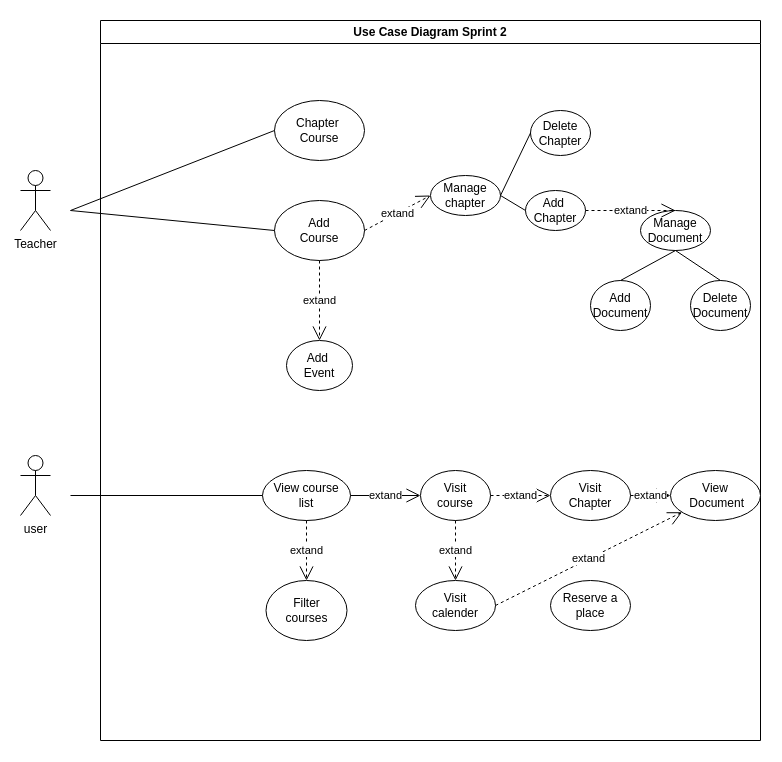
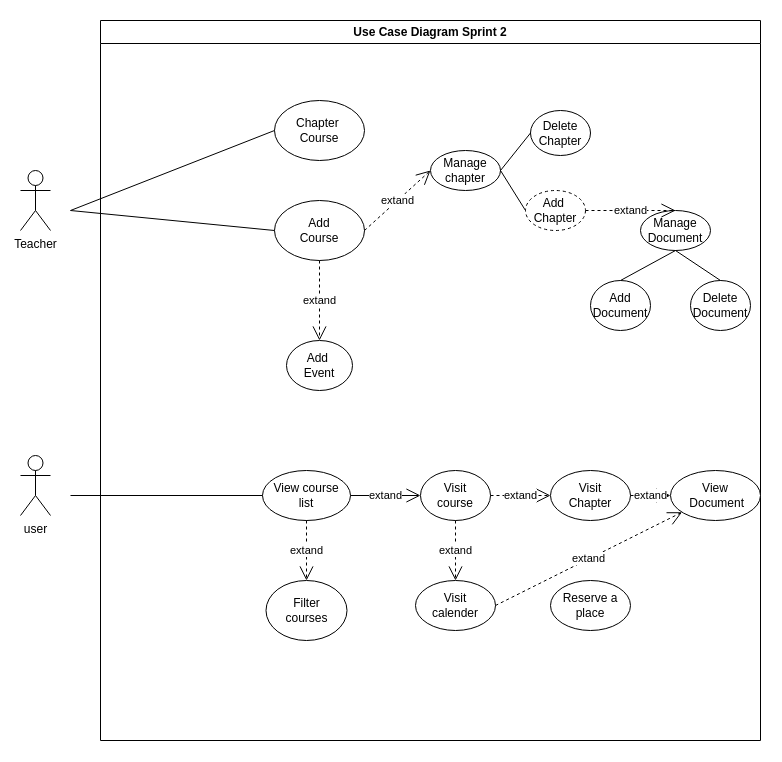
  <mxCell id="0" />
  <mxCell id="1" parent="0" />
  <mxCell id="2" value="Use Case Diagram Sprint 2" style="swimlane;whiteSpace=wrap;html=1;" vertex="1" parent="1"><mxGeometry x="100" y="20" width="660" height="720" as="geometry" /></mxCell>
  <mxCell id="3" value="Chapter&amp;nbsp;&lt;div&gt;Course&lt;/div&gt;" style="ellipse;whiteSpace=wrap;html=1;" vertex="1" parent="2"><mxGeometry x="174" y="80" width="90" height="60" as="geometry" /></mxCell>
  <mxCell id="4" value="Add&lt;div&gt;Course&lt;/div&gt;" style="ellipse;whiteSpace=wrap;html=1;" vertex="1" parent="2"><mxGeometry x="174" y="180" width="90" height="60" as="geometry" /></mxCell>
- <mxCell id="5" value="Add&amp;nbsp;&lt;div&gt;Chapter&lt;/div&gt;" style="ellipse;whiteSpace=wrap;html=1;" vertex="1" parent="2"><mxGeometry x="425" y="170" width="60" height="40" as="geometry" /></mxCell>
+ <mxCell id="5" value="Add&amp;nbsp;&lt;div&gt;Chapter&lt;/div&gt;" style="ellipse;whiteSpace=wrap;html=1;dashed=1;" vertex="1" parent="2"><mxGeometry x="425" y="170" width="60" height="40" as="geometry" /></mxCell>
  <mxCell id="6" value="&lt;div&gt;Manage&lt;/div&gt;&lt;div&gt;Document&lt;/div&gt;" style="ellipse;whiteSpace=wrap;html=1;" vertex="1" parent="2"><mxGeometry x="540" y="190" width="70" height="40" as="geometry" /></mxCell>
  <mxCell id="7" value="extand" style="endArrow=open;endSize=12;dashed=1;html=1;rounded=0;exitX=1;exitY=0.5;exitDx=0;exitDy=0;entryX=0.5;entryY=0;entryDx=0;entryDy=0;" edge="1" parent="2" source="5" target="6"><mxGeometry width="160" relative="1" as="geometry"><mxPoint x="420" y="220" as="sourcePoint" /><mxPoint x="486" y="220" as="targetPoint" /></mxGeometry></mxCell>
- <mxCell id="8" value="Manage&lt;div&gt;chapter&lt;/div&gt;" style="ellipse;whiteSpace=wrap;html=1;" vertex="1" parent="2"><mxGeometry x="330" y="155" width="70" height="40" as="geometry" /></mxCell>
+ <mxCell id="8" value="Manage&lt;div&gt;chapter&lt;/div&gt;" style="ellipse;whiteSpace=wrap;html=1;" vertex="1" parent="2"><mxGeometry x="330" y="130" width="70" height="40" as="geometry" /></mxCell>
  <mxCell id="9" value="Delete&lt;div&gt;Chapter&lt;/div&gt;" style="ellipse;whiteSpace=wrap;html=1;" vertex="1" parent="2"><mxGeometry x="430" y="90" width="60" height="45" as="geometry" /></mxCell>
  <mxCell id="10" value="extand" style="endArrow=open;endSize=12;dashed=1;html=1;rounded=0;exitX=1;exitY=0.5;exitDx=0;exitDy=0;entryX=0;entryY=0.5;entryDx=0;entryDy=0;" edge="1" parent="2" source="4" target="8"><mxGeometry width="160" relative="1" as="geometry"><mxPoint x="380" y="200" as="sourcePoint" /><mxPoint x="390" y="270" as="targetPoint" /></mxGeometry></mxCell>
  <mxCell id="11" value="" style="endArrow=none;html=1;rounded=0;exitX=1;exitY=0.5;exitDx=0;exitDy=0;entryX=0;entryY=0.5;entryDx=0;entryDy=0;" edge="1" parent="2" source="8" target="5"><mxGeometry width="50" height="50" relative="1" as="geometry"><mxPoint x="330" y="330" as="sourcePoint" /><mxPoint x="380" y="280" as="targetPoint" /></mxGeometry></mxCell>
  <mxCell id="12" value="" style="endArrow=none;html=1;rounded=0;exitX=1;exitY=0.5;exitDx=0;exitDy=0;entryX=0;entryY=0.5;entryDx=0;entryDy=0;" edge="1" parent="2" source="8" target="9"><mxGeometry width="50" height="50" relative="1" as="geometry"><mxPoint x="350" y="250" as="sourcePoint" /><mxPoint x="400" y="200" as="targetPoint" /></mxGeometry></mxCell>
  <mxCell id="13" value="Add&lt;div&gt;Document&lt;/div&gt;" style="ellipse;whiteSpace=wrap;html=1;" vertex="1" parent="2"><mxGeometry x="490" y="260" width="60" height="50" as="geometry" /></mxCell>
  <mxCell id="14" value="&lt;div&gt;Delete&lt;/div&gt;&lt;div&gt;Document&lt;/div&gt;" style="ellipse;whiteSpace=wrap;html=1;" vertex="1" parent="2"><mxGeometry x="590" y="260" width="60" height="50" as="geometry" /></mxCell>
  <mxCell id="15" value="" style="endArrow=none;html=1;rounded=0;entryX=0.5;entryY=1;entryDx=0;entryDy=0;exitX=0.5;exitY=0;exitDx=0;exitDy=0;" edge="1" parent="2" source="13" target="6"><mxGeometry width="50" height="50" relative="1" as="geometry"><mxPoint x="470" y="280" as="sourcePoint" /><mxPoint x="520" y="230" as="targetPoint" /></mxGeometry></mxCell>
  <mxCell id="16" value="" style="endArrow=none;html=1;rounded=0;entryX=0.5;entryY=1;entryDx=0;entryDy=0;exitX=0.5;exitY=0;exitDx=0;exitDy=0;" edge="1" parent="2" source="14" target="6"><mxGeometry width="50" height="50" relative="1" as="geometry"><mxPoint x="550" y="360" as="sourcePoint" /><mxPoint x="600" y="310" as="targetPoint" /></mxGeometry></mxCell>
  <mxCell id="17" value="Add&amp;nbsp;&lt;div&gt;Event&lt;/div&gt;" style="ellipse;whiteSpace=wrap;html=1;" vertex="1" parent="2"><mxGeometry x="186" y="320" width="66" height="50" as="geometry" /></mxCell>
  <mxCell id="18" value="extand" style="endArrow=open;endSize=12;dashed=1;html=1;rounded=0;exitX=0.5;exitY=1;exitDx=0;exitDy=0;entryX=0.5;entryY=0;entryDx=0;entryDy=0;" edge="1" parent="2" source="4" target="17"><mxGeometry width="160" relative="1" as="geometry"><mxPoint x="274" y="220" as="sourcePoint" /><mxPoint x="220" y="310" as="targetPoint" /></mxGeometry></mxCell>
  <mxCell id="19" value="" style="endArrow=none;html=1;rounded=0;entryX=0;entryY=0.5;entryDx=0;entryDy=0;" edge="1" parent="2" target="3"><mxGeometry width="50" height="50" relative="1" as="geometry"><mxPoint x="-30" y="190" as="sourcePoint" /><mxPoint x="120" y="190" as="targetPoint" /></mxGeometry></mxCell>
  <mxCell id="20" value="" style="endArrow=none;html=1;rounded=0;entryX=0;entryY=0.5;entryDx=0;entryDy=0;" edge="1" parent="2" target="4"><mxGeometry width="50" height="50" relative="1" as="geometry"><mxPoint x="-30" y="190" as="sourcePoint" /><mxPoint x="120" y="220" as="targetPoint" /></mxGeometry></mxCell>
  <mxCell id="21" value="View course&lt;div&gt;list&lt;/div&gt;" style="ellipse;whiteSpace=wrap;html=1;" vertex="1" parent="2"><mxGeometry x="162" y="450" width="88" height="50" as="geometry" /></mxCell>
  <mxCell id="22" value="Filter&lt;div&gt;courses&lt;/div&gt;" style="ellipse;whiteSpace=wrap;html=1;" vertex="1" parent="2"><mxGeometry x="165.5" y="560" width="81" height="60" as="geometry" /></mxCell>
  <mxCell id="23" value="extand" style="endArrow=open;endSize=12;dashed=1;html=1;rounded=0;exitX=0.5;exitY=1;exitDx=0;exitDy=0;entryX=0.5;entryY=0;entryDx=0;entryDy=0;" edge="1" parent="2" source="21" target="22"><mxGeometry width="160" relative="1" as="geometry"><mxPoint x="280" y="460" as="sourcePoint" /><mxPoint x="280" y="540" as="targetPoint" /></mxGeometry></mxCell>
  <mxCell id="24" value="Visit&lt;div&gt;course&lt;/div&gt;" style="ellipse;whiteSpace=wrap;html=1;" vertex="1" parent="2"><mxGeometry x="320" y="450" width="70" height="50" as="geometry" /></mxCell>
  <mxCell id="25" value="extand" style="endArrow=open;endSize=12;dashed=0;html=1;rounded=0;exitX=1;exitY=0.5;exitDx=0;exitDy=0;entryX=0;entryY=0.5;entryDx=0;entryDy=0;" edge="1" parent="2" source="21" target="24"><mxGeometry width="160" relative="1" as="geometry"><mxPoint x="216" y="510" as="sourcePoint" /><mxPoint x="330" y="475" as="targetPoint" /></mxGeometry></mxCell>
  <mxCell id="26" value="" style="endArrow=none;html=1;rounded=0;entryX=0;entryY=0.5;entryDx=0;entryDy=0;" edge="1" parent="2" target="21"><mxGeometry width="50" height="50" relative="1" as="geometry"><mxPoint x="-30" y="475" as="sourcePoint" /><mxPoint x="80" y="440" as="targetPoint" /></mxGeometry></mxCell>
  <mxCell id="27" value="Visit&lt;div&gt;Chapter&lt;/div&gt;" style="ellipse;whiteSpace=wrap;html=1;" vertex="1" parent="2"><mxGeometry x="450" y="450" width="80" height="50" as="geometry" /></mxCell>
  <mxCell id="28" value="extand" style="endArrow=open;endSize=12;dashed=1;html=1;rounded=0;exitX=1;exitY=0.5;exitDx=0;exitDy=0;entryX=0;entryY=0.5;entryDx=0;entryDy=0;" edge="1" parent="2" source="24" target="27"><mxGeometry width="160" relative="1" as="geometry"><mxPoint x="400" y="420" as="sourcePoint" /><mxPoint x="470" y="420" as="targetPoint" /></mxGeometry></mxCell>
  <mxCell id="29" value="View&lt;div&gt;&amp;nbsp;Document&lt;/div&gt;" style="ellipse;whiteSpace=wrap;html=1;" vertex="1" parent="2"><mxGeometry x="570" y="450" width="90" height="50" as="geometry" /></mxCell>
  <mxCell id="30" value="extand" style="endArrow=open;endSize=12;dashed=1;html=1;rounded=0;exitX=1;exitY=0.5;exitDx=0;exitDy=0;entryX=0;entryY=0.5;entryDx=0;entryDy=0;" edge="1" parent="2" source="27" target="29"><mxGeometry width="160" relative="1" as="geometry"><mxPoint x="530" y="540" as="sourcePoint" /><mxPoint x="590" y="540" as="targetPoint" /></mxGeometry></mxCell>
  <mxCell id="31" value="Visit&lt;div&gt;calender&lt;/div&gt;" style="ellipse;whiteSpace=wrap;html=1;" vertex="1" parent="2"><mxGeometry x="315" y="560" width="80" height="50" as="geometry" /></mxCell>
  <mxCell id="32" value="extand" style="endArrow=open;endSize=12;dashed=1;html=1;rounded=0;exitX=0.5;exitY=1;exitDx=0;exitDy=0;entryX=0.5;entryY=0;entryDx=0;entryDy=0;" edge="1" parent="2" source="24" target="31"><mxGeometry width="160" relative="1" as="geometry"><mxPoint x="400" y="485" as="sourcePoint" /><mxPoint x="355" y="550" as="targetPoint" /></mxGeometry></mxCell>
  <mxCell id="33" value="Reserve a&lt;div&gt;place&lt;/div&gt;" style="ellipse;whiteSpace=wrap;html=1;" vertex="1" parent="2"><mxGeometry x="450" y="560" width="80" height="50" as="geometry" /></mxCell>
  <mxCell id="34" value="extand" style="endArrow=open;endSize=12;dashed=1;html=1;rounded=0;exitX=1;exitY=0.5;exitDx=0;exitDy=0;" edge="1" parent="2" source="31" target="29"><mxGeometry width="160" relative="1" as="geometry"><mxPoint x="365" y="510" as="sourcePoint" /><mxPoint x="365" y="570" as="targetPoint" /></mxGeometry></mxCell>
  <mxCell id="35" value="Teacher" style="shape=umlActor;verticalLabelPosition=bottom;verticalAlign=top;html=1;" vertex="1" parent="1"><mxGeometry x="20" y="170" width="30" height="60" as="geometry" /></mxCell>
  <mxCell id="36" value="user" style="shape=umlActor;verticalLabelPosition=bottom;verticalAlign=top;html=1;outlineConnect=0;" vertex="1" parent="1"><mxGeometry x="20" y="455" width="30" height="60" as="geometry" /></mxCell>
